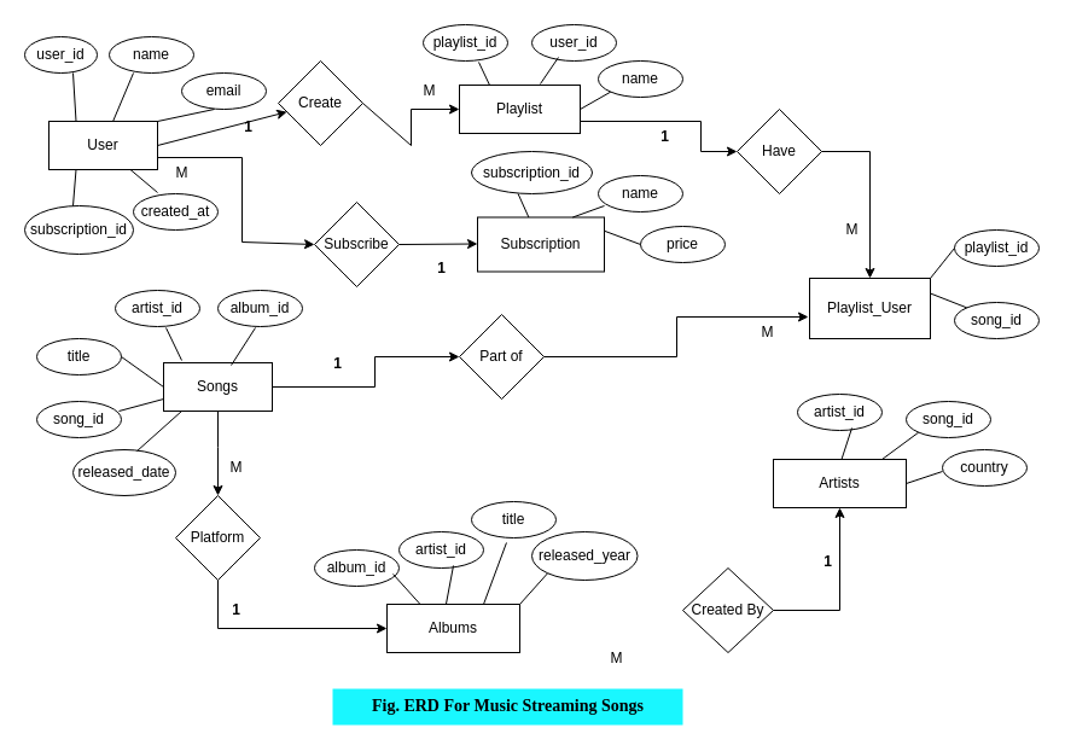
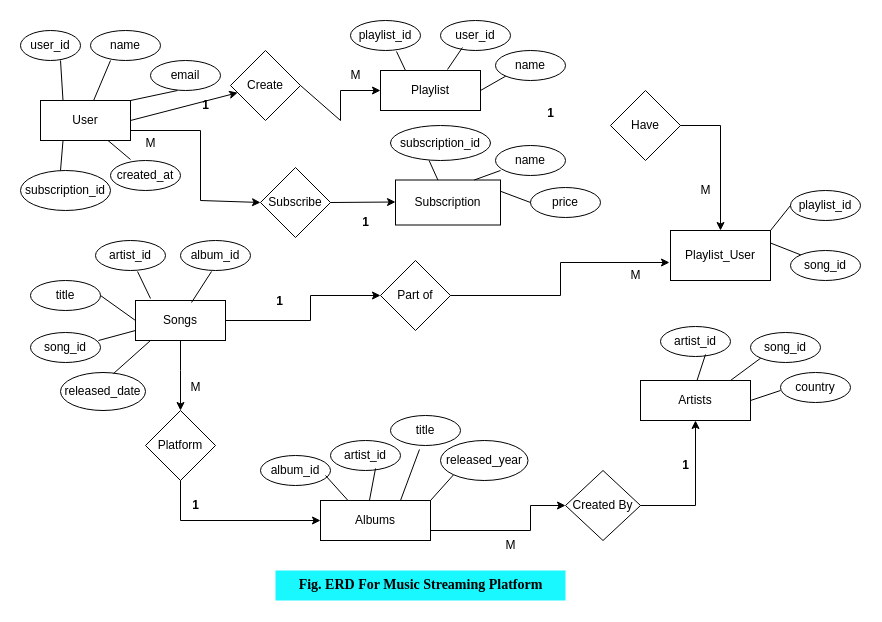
  <mxCell id="0" />
  <mxCell id="1" parent="0" />
  <mxCell id="2" value="Albums" style="rounded=0;whiteSpace=wrap;html=1;" vertex="1" parent="1"><mxGeometry x="320" y="500" width="110" height="40" as="geometry" /></mxCell>
  <mxCell id="3" value="Subscription" style="rounded=0;whiteSpace=wrap;html=1;" vertex="1" parent="1"><mxGeometry x="395" y="179.5" width="105" height="45" as="geometry" /></mxCell>
  <mxCell id="4" value="Playlist" style="rounded=0;whiteSpace=wrap;html=1;" vertex="1" parent="1"><mxGeometry x="380" y="70" width="100" height="40" as="geometry" /></mxCell>
  <mxCell id="5" value="Songs" style="rounded=0;whiteSpace=wrap;html=1;" vertex="1" parent="1"><mxGeometry x="135" y="300" width="90" height="40" as="geometry" /></mxCell>
  <mxCell id="6" value="User" style="rounded=0;whiteSpace=wrap;html=1;" vertex="1" parent="1"><mxGeometry x="40" y="100" width="90" height="40" as="geometry" /></mxCell>
  <mxCell id="7" value="Create" style="rhombus;whiteSpace=wrap;html=1;" vertex="1" parent="1"><mxGeometry x="230" y="50" width="70" height="70" as="geometry" /></mxCell>
  <mxCell id="8" value="Subscribe" style="rhombus;whiteSpace=wrap;html=1;" vertex="1" parent="1"><mxGeometry x="260" y="167" width="70" height="70" as="geometry" /></mxCell>
  <mxCell id="9" value="Platform" style="rhombus;whiteSpace=wrap;html=1;" vertex="1" parent="1"><mxGeometry x="145" y="410" width="70" height="70" as="geometry" /></mxCell>
  <mxCell id="10" value="Part of" style="rhombus;whiteSpace=wrap;html=1;" vertex="1" parent="1"><mxGeometry x="380" y="260" width="70" height="70" as="geometry" /></mxCell>
  <mxCell id="11" value="Created By" style="rhombus;whiteSpace=wrap;html=1;" vertex="1" parent="1"><mxGeometry x="565" y="470" width="75" height="70" as="geometry" /></mxCell>
  <mxCell id="12" value="" style="endArrow=none;html=1;rounded=0;exitX=0.25;exitY=0;exitDx=0;exitDy=0;" edge="1" parent="1" source="6"><mxGeometry width="50" height="50" relative="1" as="geometry"><mxPoint x="80" y="100" as="sourcePoint" /><mxPoint x="60" y="60" as="targetPoint" /></mxGeometry></mxCell>
  <mxCell id="13" value="" style="endArrow=none;html=1;rounded=0;exitX=0.59;exitY=0;exitDx=0;exitDy=0;exitPerimeter=0;" edge="1" parent="1" source="6"><mxGeometry width="50" height="50" relative="1" as="geometry"><mxPoint x="75" y="110" as="sourcePoint" /><mxPoint x="110" y="60" as="targetPoint" /></mxGeometry></mxCell>
  <mxCell id="14" value="" style="endArrow=none;html=1;rounded=0;entryX=0.386;entryY=1;entryDx=0;entryDy=0;entryPerimeter=0;exitX=1;exitY=0;exitDx=0;exitDy=0;" edge="1" parent="1" source="6" target="18"><mxGeometry width="50" height="50" relative="1" as="geometry"><mxPoint x="150" y="110" as="sourcePoint" /><mxPoint x="160" y="70" as="targetPoint" /><Array as="points" /></mxGeometry></mxCell>
  <mxCell id="15" value="Playlist_User" style="rounded=0;whiteSpace=wrap;html=1;" vertex="1" parent="1"><mxGeometry x="670" y="230" width="100" height="50" as="geometry" /></mxCell>
  <mxCell id="16" value="user_id" style="ellipse;whiteSpace=wrap;html=1;" vertex="1" parent="1"><mxGeometry y="30" width="60" height="30" as="geometry" x="20" /></mxCell>
  <mxCell id="17" value="name" style="ellipse;whiteSpace=wrap;html=1;" vertex="1" parent="1"><mxGeometry x="90" y="30" width="70" height="30" as="geometry" /></mxCell>
  <mxCell id="18" value="email" style="ellipse;whiteSpace=wrap;html=1;" vertex="1" parent="1"><mxGeometry x="150" y="60" width="70" height="30" as="geometry" /></mxCell>
  <mxCell id="19" value="subscription_id" style="ellipse;whiteSpace=wrap;html=1;" vertex="1" parent="1"><mxGeometry y="170" width="90" height="40" as="geometry" x="20" /></mxCell>
  <mxCell id="20" value="created_at" style="ellipse;whiteSpace=wrap;html=1;" vertex="1" parent="1"><mxGeometry x="110" y="160" width="70" height="30" as="geometry" /></mxCell>
  <mxCell id="21" value="" style="endArrow=none;html=1;rounded=0;exitX=0.75;exitY=1;exitDx=0;exitDy=0;entryX=0.286;entryY=-0.033;entryDx=0;entryDy=0;entryPerimeter=0;" edge="1" parent="1" source="6" target="20"><mxGeometry width="50" height="50" relative="1" as="geometry"><mxPoint x="129" y="151" as="sourcePoint" /><mxPoint x="130" y="168" as="targetPoint" /></mxGeometry></mxCell>
  <mxCell id="22" value="" style="endArrow=none;html=1;rounded=0;entryX=0.25;entryY=1;entryDx=0;entryDy=0;" edge="1" parent="1" target="6"><mxGeometry width="50" height="50" relative="1" as="geometry"><mxPoint x="60" y="170" as="sourcePoint" /><mxPoint x="100" y="160" as="targetPoint" /></mxGeometry></mxCell>
  <mxCell id="23" value="" style="endArrow=classic;html=1;rounded=0;exitX=1;exitY=0.5;exitDx=0;exitDy=0;" edge="1" parent="1" source="6" target="7"><mxGeometry width="50" height="50" relative="1" as="geometry"><mxPoint x="420" y="250" as="sourcePoint" /><mxPoint x="470" y="200" as="targetPoint" /></mxGeometry></mxCell>
  <mxCell id="24" value="" style="endArrow=classic;html=1;rounded=0;exitX=1;exitY=0.5;exitDx=0;exitDy=0;entryX=0;entryY=0.5;entryDx=0;entryDy=0;" edge="1" parent="1" source="7" target="4"><mxGeometry width="50" height="50" relative="1" as="geometry"><mxPoint x="140" y="130" as="sourcePoint" /><mxPoint x="240" y="130" as="targetPoint" /><Array as="points"><mxPoint x="340" y="120" /><mxPoint x="340" y="90" /></Array></mxGeometry></mxCell>
  <mxCell id="25" value="playlist_id" style="ellipse;whiteSpace=wrap;html=1;" vertex="1" parent="1"><mxGeometry x="350" y="20" width="70" height="30" as="geometry" /></mxCell>
  <mxCell id="26" value="user_id" style="ellipse;whiteSpace=wrap;html=1;" vertex="1" parent="1"><mxGeometry x="440" y="20" width="70" height="30" as="geometry" /></mxCell>
  <mxCell id="27" value="name" style="ellipse;whiteSpace=wrap;html=1;" vertex="1" parent="1"><mxGeometry x="495" y="50" width="70" height="30" as="geometry" /></mxCell>
  <mxCell id="28" value="" style="endArrow=none;html=1;rounded=0;entryX=0.657;entryY=1.033;entryDx=0;entryDy=0;entryPerimeter=0;exitX=0.25;exitY=0;exitDx=0;exitDy=0;" edge="1" parent="1" source="4" target="25"><mxGeometry width="50" height="50" relative="1" as="geometry"><mxPoint x="420" y="250" as="sourcePoint" /><mxPoint x="470" y="200" as="targetPoint" /></mxGeometry></mxCell>
  <mxCell id="29" value="" style="endArrow=none;html=1;rounded=0;entryX=0.314;entryY=0.867;entryDx=0;entryDy=0;exitX=0.67;exitY=-0.05;exitDx=0;exitDy=0;exitPerimeter=0;entryPerimeter=0;" edge="1" parent="1"><mxGeometry width="50" height="50" relative="1" as="geometry"><mxPoint x="447" y="69" as="sourcePoint" /><mxPoint x="461.98" y="47.01" as="targetPoint" /></mxGeometry></mxCell>
  <mxCell id="30" value="" style="endArrow=none;html=1;rounded=0;exitX=0;exitY=1;exitDx=0;exitDy=0;entryX=1;entryY=0.5;entryDx=0;entryDy=0;" edge="1" parent="1" source="27" target="4"><mxGeometry width="50" height="50" relative="1" as="geometry"><mxPoint x="425" y="90" as="sourcePoint" /><mxPoint x="470" y="65" as="targetPoint" /></mxGeometry></mxCell>
  <mxCell id="31" value="" style="endArrow=classic;html=1;rounded=0;" edge="1" parent="1"><mxGeometry width="50" height="50" relative="1" as="geometry"><mxPoint x="330" y="202" as="sourcePoint" /><mxPoint x="395" y="201.5" as="targetPoint" /></mxGeometry></mxCell>
  <mxCell id="32" value="" style="endArrow=classic;html=1;rounded=0;exitX=1;exitY=0.75;exitDx=0;exitDy=0;entryX=0;entryY=0.5;entryDx=0;entryDy=0;" edge="1" parent="1" source="6" target="8"><mxGeometry width="50" height="50" relative="1" as="geometry"><mxPoint x="140" y="130" as="sourcePoint" /><mxPoint x="240" y="130" as="targetPoint" /><Array as="points"><mxPoint x="200" y="130" /><mxPoint x="200" y="200" /></Array></mxGeometry></mxCell>
  <mxCell id="33" value="M" style="text;html=1;align=center;verticalAlign=middle;resizable=0;points=[];autosize=1;strokeColor=none;fillColor=none;" vertex="1" parent="1"><mxGeometry x="135" y="128" width="30" height="30" as="geometry" /></mxCell>
  <mxCell id="34" value="&lt;b&gt;&amp;nbsp; &amp;nbsp; &amp;nbsp; 1&lt;/b&gt;" style="text;html=1;align=center;verticalAlign=middle;resizable=0;points=[];autosize=1;strokeColor=none;fillColor=none;" vertex="1" parent="1"><mxGeometry x="330" y="207" width="50" height="30" as="geometry" /></mxCell>
  <mxCell id="35" value="&lt;b&gt;&amp;nbsp; &amp;nbsp; &amp;nbsp; 1&lt;/b&gt;" style="text;html=1;align=center;verticalAlign=middle;resizable=0;points=[];autosize=1;strokeColor=none;fillColor=none;" vertex="1" parent="1"><mxGeometry x="170" y="90" width="50" height="30" as="geometry" /></mxCell>
  <mxCell id="36" value="M" style="text;html=1;align=center;verticalAlign=middle;resizable=0;points=[];autosize=1;strokeColor=none;fillColor=none;" vertex="1" parent="1"><mxGeometry x="340" y="60" width="30" height="30" as="geometry" /></mxCell>
  <mxCell id="37" value="Have" style="rhombus;whiteSpace=wrap;html=1;" vertex="1" parent="1"><mxGeometry x="610" y="90" width="70" height="70" as="geometry" /></mxCell>
  <mxCell id="38" value="&lt;b&gt;1&lt;/b&gt;" style="text;html=1;align=center;verticalAlign=middle;resizable=0;points=[];autosize=1;strokeColor=none;fillColor=none;" vertex="1" parent="1"><mxGeometry x="535" y="98" width="30" height="30" as="geometry" /></mxCell>
- <mxCell id="39" value="" style="endArrow=classic;html=1;rounded=0;exitX=1;exitY=0.75;exitDx=0;exitDy=0;entryX=0;entryY=0.5;entryDx=0;entryDy=0;" edge="1" parent="1" source="4" target="37"><mxGeometry width="50" height="50" relative="1" as="geometry"><mxPoint x="140" y="130" as="sourcePoint" /><mxPoint x="240" y="130" as="targetPoint" /><Array as="points"><mxPoint x="580" y="100" /><mxPoint x="580" y="125" /></Array></mxGeometry></mxCell>
  <mxCell id="40" value="" style="endArrow=classic;html=1;rounded=0;exitX=1;exitY=0.5;exitDx=0;exitDy=0;entryX=0.5;entryY=0;entryDx=0;entryDy=0;" edge="1" parent="1" source="37" target="15"><mxGeometry width="50" height="50" relative="1" as="geometry"><mxPoint x="690" y="120" as="sourcePoint" /><mxPoint x="820" y="145" as="targetPoint" /><Array as="points"><mxPoint x="720" y="125" /></Array></mxGeometry></mxCell>
  <mxCell id="41" value="M" style="text;html=1;align=center;verticalAlign=middle;resizable=0;points=[];autosize=1;strokeColor=none;fillColor=none;" vertex="1" parent="1"><mxGeometry x="690" y="175" width="30" height="30" as="geometry" /></mxCell>
  <mxCell id="42" value="" style="endArrow=classic;html=1;rounded=0;exitX=1;exitY=0.5;exitDx=0;exitDy=0;entryX=0;entryY=0.5;entryDx=0;entryDy=0;" edge="1" parent="1" source="5" target="10"><mxGeometry width="50" height="50" relative="1" as="geometry"><mxPoint x="390" y="205" as="sourcePoint" /><mxPoint x="455" y="204.5" as="targetPoint" /><Array as="points"><mxPoint x="310" y="320" /><mxPoint x="310" y="295" /></Array></mxGeometry></mxCell>
  <mxCell id="43" value="" style="endArrow=classic;html=1;rounded=0;exitX=1;exitY=0.5;exitDx=0;exitDy=0;entryX=-0.01;entryY=0.64;entryDx=0;entryDy=0;entryPerimeter=0;" edge="1" parent="1" source="10" target="15"><mxGeometry width="50" height="50" relative="1" as="geometry"><mxPoint x="400" y="215" as="sourcePoint" /><mxPoint x="465" y="214.5" as="targetPoint" /><Array as="points"><mxPoint x="560" y="295" /><mxPoint x="560" y="262" /></Array></mxGeometry></mxCell>
  <mxCell id="44" value="&lt;b&gt;&amp;nbsp; &amp;nbsp; &amp;nbsp; 1&lt;/b&gt;" style="text;html=1;align=center;verticalAlign=middle;resizable=0;points=[];autosize=1;strokeColor=none;fillColor=none;" vertex="1" parent="1"><mxGeometry x="244" y="286" width="50" height="30" as="geometry" /></mxCell>
  <mxCell id="45" value="M" style="text;html=1;align=center;verticalAlign=middle;resizable=0;points=[];autosize=1;strokeColor=none;fillColor=none;" vertex="1" parent="1"><mxGeometry x="620" y="260" width="30" height="30" as="geometry" /></mxCell>
  <mxCell id="46" value="subscription_id" style="ellipse;whiteSpace=wrap;html=1;" vertex="1" parent="1"><mxGeometry x="390" y="125" width="100" height="35" as="geometry" /></mxCell>
  <mxCell id="47" value="name" style="ellipse;whiteSpace=wrap;html=1;" vertex="1" parent="1"><mxGeometry x="495" y="145" width="70" height="30" as="geometry" /></mxCell>
  <mxCell id="48" value="price" style="ellipse;whiteSpace=wrap;html=1;" vertex="1" parent="1"><mxGeometry x="530" y="187" width="70" height="30" as="geometry" /></mxCell>
  <mxCell id="49" value="" style="endArrow=none;html=1;rounded=0;entryX=0.386;entryY=1;entryDx=0;entryDy=0;entryPerimeter=0;" edge="1" parent="1" source="3" target="46"><mxGeometry width="50" height="50" relative="1" as="geometry"><mxPoint x="400" y="210" as="sourcePoint" /><mxPoint x="450" y="160" as="targetPoint" /></mxGeometry></mxCell>
  <mxCell id="50" value="" style="endArrow=none;html=1;rounded=0;exitX=0.75;exitY=0;exitDx=0;exitDy=0;" edge="1" parent="1" source="3"><mxGeometry width="50" height="50" relative="1" as="geometry"><mxPoint x="457" y="190" as="sourcePoint" /><mxPoint x="500" y="170" as="targetPoint" /></mxGeometry></mxCell>
  <mxCell id="51" value="" style="endArrow=none;html=1;rounded=0;entryX=0;entryY=0.5;entryDx=0;entryDy=0;exitX=1;exitY=0.25;exitDx=0;exitDy=0;" edge="1" parent="1" source="3" target="48"><mxGeometry width="50" height="50" relative="1" as="geometry"><mxPoint x="467" y="200" as="sourcePoint" /><mxPoint x="467" y="175" as="targetPoint" /></mxGeometry></mxCell>
  <mxCell id="52" value="playlist_id" style="ellipse;whiteSpace=wrap;html=1;" vertex="1" parent="1"><mxGeometry x="790" y="190" width="70" height="30" as="geometry" /></mxCell>
  <mxCell id="53" value="song_id" style="ellipse;whiteSpace=wrap;html=1;" vertex="1" parent="1"><mxGeometry x="790" y="250" width="70" height="30" as="geometry" /></mxCell>
  <mxCell id="54" value="" style="endArrow=none;html=1;rounded=0;entryX=0;entryY=0.5;entryDx=0;entryDy=0;exitX=1;exitY=0;exitDx=0;exitDy=0;" edge="1" parent="1" source="15" target="52"><mxGeometry width="50" height="50" relative="1" as="geometry"><mxPoint x="420" y="310" as="sourcePoint" /><mxPoint x="470" y="260" as="targetPoint" /></mxGeometry></mxCell>
  <mxCell id="55" value="" style="endArrow=none;html=1;rounded=0;entryX=0;entryY=0;entryDx=0;entryDy=0;exitX=1;exitY=0.25;exitDx=0;exitDy=0;" edge="1" parent="1" source="15" target="53"><mxGeometry width="50" height="50" relative="1" as="geometry"><mxPoint x="780" y="240" as="sourcePoint" /><mxPoint x="800" y="215" as="targetPoint" /></mxGeometry></mxCell>
  <mxCell id="56" value="released_year" style="ellipse;whiteSpace=wrap;html=1;" vertex="1" parent="1"><mxGeometry x="440" y="440" width="87.5" height="40" as="geometry" /></mxCell>
  <mxCell id="57" value="" style="endArrow=none;html=1;rounded=0;exitX=1;exitY=0;exitDx=0;exitDy=0;entryX=0;entryY=1;entryDx=0;entryDy=0;" edge="1" parent="1" target="56" source="2"><mxGeometry width="50" height="50" relative="1" as="geometry"><mxPoint x="740" y="370" as="sourcePoint" /><mxPoint x="770" y="380" as="targetPoint" /></mxGeometry></mxCell>
  <mxCell id="58" value="artist_id" style="ellipse;whiteSpace=wrap;html=1;" vertex="1" parent="1"><mxGeometry x="330" y="440" width="70" height="30" as="geometry" /></mxCell>
  <mxCell id="59" value="title" style="ellipse;whiteSpace=wrap;html=1;" vertex="1" parent="1"><mxGeometry x="390" y="415" width="70" height="30" as="geometry" /></mxCell>
  <mxCell id="60" value="" style="endArrow=none;html=1;rounded=0;entryX=0.643;entryY=0.933;entryDx=0;entryDy=0;entryPerimeter=0;exitX=0.445;exitY=0;exitDx=0;exitDy=0;exitPerimeter=0;" edge="1" parent="1" target="58" source="2"><mxGeometry width="50" height="50" relative="1" as="geometry"><mxPoint x="686.5" y="370" as="sourcePoint" /><mxPoint x="684" y="350" as="targetPoint" /></mxGeometry></mxCell>
  <mxCell id="61" value="Artists" style="rounded=0;whiteSpace=wrap;html=1;" vertex="1" parent="1"><mxGeometry x="640" y="380" width="110" height="40" as="geometry" /></mxCell>
  <mxCell id="62" value="country" style="ellipse;whiteSpace=wrap;html=1;" vertex="1" parent="1"><mxGeometry x="780" y="372" width="70" height="30" as="geometry" /></mxCell>
  <mxCell id="63" value="" style="endArrow=none;html=1;rounded=0;exitX=1;exitY=0.5;exitDx=0;exitDy=0;" edge="1" parent="1" source="61"><mxGeometry width="50" height="50" relative="1" as="geometry"><mxPoint x="750" y="380" as="sourcePoint" /><mxPoint x="780" y="390" as="targetPoint" /></mxGeometry></mxCell>
  <mxCell id="64" value="artist_id" style="ellipse;whiteSpace=wrap;html=1;" vertex="1" parent="1"><mxGeometry x="660" y="326" width="70" height="30" as="geometry" /></mxCell>
  <mxCell id="65" value="song_id" style="ellipse;whiteSpace=wrap;html=1;" vertex="1" parent="1"><mxGeometry x="750" y="332" width="70" height="30" as="geometry" /></mxCell>
  <mxCell id="66" value="" style="endArrow=none;html=1;rounded=0;entryX=0.643;entryY=0.933;entryDx=0;entryDy=0;entryPerimeter=0;" edge="1" parent="1" target="64"><mxGeometry width="50" height="50" relative="1" as="geometry"><mxPoint x="696.5" y="380" as="sourcePoint" /><mxPoint x="694" y="360" as="targetPoint" /></mxGeometry></mxCell>
  <mxCell id="67" value="" style="endArrow=none;html=1;rounded=0;entryX=0;entryY=1;entryDx=0;entryDy=0;exitX=0.818;exitY=0;exitDx=0;exitDy=0;exitPerimeter=0;" edge="1" parent="1" source="61" target="65"><mxGeometry width="50" height="50" relative="1" as="geometry"><mxPoint x="709" y="380" as="sourcePoint" /><mxPoint x="830" y="245" as="targetPoint" /></mxGeometry></mxCell>
  <mxCell id="68" value="album_id" style="ellipse;whiteSpace=wrap;html=1;" vertex="1" parent="1"><mxGeometry x="260" y="455" width="70" height="30" as="geometry" /></mxCell>
  <mxCell id="69" value="" style="endArrow=none;html=1;rounded=0;entryX=0.929;entryY=0.667;entryDx=0;entryDy=0;entryPerimeter=0;exitX=0.25;exitY=0;exitDx=0;exitDy=0;" edge="1" parent="1" source="2" target="68"><mxGeometry width="50" height="50" relative="1" as="geometry"><mxPoint x="332" y="510" as="sourcePoint" /><mxPoint x="335" y="478" as="targetPoint" /></mxGeometry></mxCell>
  <mxCell id="70" value="" style="endArrow=classic;html=1;rounded=0;entryX=0.5;entryY=0;entryDx=0;entryDy=0;exitX=0.5;exitY=1;exitDx=0;exitDy=0;" edge="1" parent="1" source="5" target="9"><mxGeometry width="50" height="50" relative="1" as="geometry"><mxPoint x="140" y="342" as="sourcePoint" /><mxPoint x="160" y="460" as="targetPoint" /><Array as="points"><mxPoint x="180" y="370" /></Array></mxGeometry></mxCell>
  <mxCell id="71" value="" style="endArrow=classic;html=1;rounded=0;entryX=0;entryY=0.5;entryDx=0;entryDy=0;exitX=0.5;exitY=1;exitDx=0;exitDy=0;" edge="1" parent="1" source="9" target="2"><mxGeometry width="50" height="50" relative="1" as="geometry"><mxPoint y="460" as="sourcePoint" x="20" /><mxPoint x="60" y="565" as="targetPoint" /><Array as="points"><mxPoint x="180" y="520" /></Array></mxGeometry></mxCell>
  <mxCell id="72" value="M" style="text;html=1;align=center;verticalAlign=middle;resizable=0;points=[];autosize=1;strokeColor=none;fillColor=none;" vertex="1" parent="1"><mxGeometry x="180" y="372" width="30" height="30" as="geometry" /></mxCell>
  <mxCell id="73" value="&lt;b&gt;&amp;nbsp; &amp;nbsp; &amp;nbsp; 1&lt;/b&gt;" style="text;html=1;align=center;verticalAlign=middle;resizable=0;points=[];autosize=1;strokeColor=none;fillColor=none;" vertex="1" parent="1"><mxGeometry x="160" y="490" width="50" height="30" as="geometry" /></mxCell>
+ <mxCell id="74" value="" style="endArrow=classic;html=1;rounded=0;entryX=0;entryY=0.5;entryDx=0;entryDy=0;exitX=1;exitY=0.75;exitDx=0;exitDy=0;" edge="1" parent="1" source="2" target="11"><mxGeometry width="50" height="50" relative="1" as="geometry"><mxPoint x="156" y="350" as="sourcePoint" /><mxPoint x="155" y="420" as="targetPoint" /><Array as="points"><mxPoint x="530" y="530" /><mxPoint x="530" y="505" /></Array></mxGeometry></mxCell>
  <mxCell id="75" value="" style="endArrow=classic;html=1;rounded=0;entryX=0.5;entryY=1;entryDx=0;entryDy=0;exitX=1;exitY=0.5;exitDx=0;exitDy=0;" edge="1" parent="1" source="11" target="61"><mxGeometry width="50" height="50" relative="1" as="geometry"><mxPoint x="166" y="360" as="sourcePoint" /><mxPoint x="165" y="430" as="targetPoint" /><Array as="points"><mxPoint x="695" y="505" /></Array></mxGeometry></mxCell>
  <mxCell id="76" value="M" style="text;html=1;align=center;verticalAlign=middle;resizable=0;points=[];autosize=1;strokeColor=none;fillColor=none;" vertex="1" parent="1"><mxGeometry x="495" y="530" width="30" height="30" as="geometry" /></mxCell>
  <mxCell id="77" value="&lt;b&gt;&amp;nbsp; &amp;nbsp; &amp;nbsp; 1&lt;/b&gt;" style="text;html=1;align=center;verticalAlign=middle;resizable=0;points=[];autosize=1;strokeColor=none;fillColor=none;" vertex="1" parent="1"><mxGeometry x="650" y="450" width="50" height="30" as="geometry" /></mxCell>
  <mxCell id="78" value="song_id" style="ellipse;whiteSpace=wrap;html=1;" vertex="1" parent="1"><mxGeometry x="30" y="332" width="70" height="30" as="geometry" /></mxCell>
  <mxCell id="79" value="title" style="ellipse;whiteSpace=wrap;html=1;" vertex="1" parent="1"><mxGeometry x="30" y="280" width="70" height="30" as="geometry" /></mxCell>
  <mxCell id="80" value="artist_id" style="ellipse;whiteSpace=wrap;html=1;" vertex="1" parent="1"><mxGeometry x="95" y="240" width="70" height="30" as="geometry" /></mxCell>
  <mxCell id="81" value="album_id" style="ellipse;whiteSpace=wrap;html=1;" vertex="1" parent="1"><mxGeometry x="180" y="240" width="70" height="30" as="geometry" /></mxCell>
  <mxCell id="82" value="released_date" style="ellipse;whiteSpace=wrap;html=1;" vertex="1" parent="1"><mxGeometry x="60" y="372" width="85" height="38" as="geometry" /></mxCell>
  <mxCell id="83" value="" style="endArrow=none;html=1;rounded=0;exitX=0.624;exitY=0.132;exitDx=0;exitDy=0;exitPerimeter=0;" edge="1" parent="1"><mxGeometry width="50" height="50" relative="1" as="geometry"><mxPoint x="113.04" y="373.016" as="sourcePoint" /><mxPoint x="150" y="340" as="targetPoint" /></mxGeometry></mxCell>
  <mxCell id="84" value="" style="endArrow=none;html=1;rounded=0;exitX=0.971;exitY=0.267;exitDx=0;exitDy=0;exitPerimeter=0;entryX=0;entryY=0.75;entryDx=0;entryDy=0;" edge="1" parent="1" source="78" target="5"><mxGeometry width="50" height="50" relative="1" as="geometry"><mxPoint x="123.04" y="383.016" as="sourcePoint" /><mxPoint x="160" y="350" as="targetPoint" /></mxGeometry></mxCell>
  <mxCell id="85" value="" style="endArrow=none;html=1;rounded=0;exitX=1;exitY=0.5;exitDx=0;exitDy=0;entryX=0;entryY=0.5;entryDx=0;entryDy=0;" edge="1" parent="1" source="79" target="5"><mxGeometry width="50" height="50" relative="1" as="geometry"><mxPoint x="133.04" y="393.016" as="sourcePoint" /><mxPoint x="170" y="360" as="targetPoint" /></mxGeometry></mxCell>
  <mxCell id="86" value="" style="endArrow=none;html=1;rounded=0;exitX=0.6;exitY=1.1;exitDx=0;exitDy=0;exitPerimeter=0;entryX=0.167;entryY=0;entryDx=0;entryDy=0;entryPerimeter=0;" edge="1" parent="1"><mxGeometry width="50" height="50" relative="1" as="geometry"><mxPoint x="137" y="271" as="sourcePoint" /><mxPoint x="150.03" y="298" as="targetPoint" /></mxGeometry></mxCell>
  <mxCell id="87" value="" style="endArrow=none;html=1;rounded=0;exitX=0.578;exitY=0.05;exitDx=0;exitDy=0;exitPerimeter=0;entryX=0.386;entryY=1.033;entryDx=0;entryDy=0;entryPerimeter=0;" edge="1" parent="1"><mxGeometry width="50" height="50" relative="1" as="geometry"><mxPoint x="191.02" y="302" as="sourcePoint" /><mxPoint x="211.02" y="270.99" as="targetPoint" /></mxGeometry></mxCell>
  <mxCell id="88" value="" style="endArrow=none;html=1;rounded=0;entryX=0.414;entryY=1.133;entryDx=0;entryDy=0;entryPerimeter=0;exitX=0.682;exitY=-0.05;exitDx=0;exitDy=0;exitPerimeter=0;" edge="1" parent="1" target="59"><mxGeometry width="50" height="50" relative="1" as="geometry"><mxPoint x="400" y="500" as="sourcePoint" /><mxPoint x="412.98" y="449" as="targetPoint" /></mxGeometry></mxCell>
- <mxCell id="89" value="&lt;font face=&quot;Comic Sans MS&quot; style=&quot;font-size: 14px;&quot;&gt;&lt;b style=&quot;&quot;&gt;Fig. ERD For Music Streaming Songs&lt;/b&gt;&lt;/font&gt;" style="text;html=1;align=center;verticalAlign=middle;resizable=0;points=[];autosize=1;strokeColor=none;fillColor=#19F7FF;" vertex="1" parent="1"><mxGeometry x="275" y="570" width="290" height="30" as="geometry" /></mxCell>
+ <mxCell id="89" value="&lt;font face=&quot;Comic Sans MS&quot; style=&quot;font-size: 14px;&quot;&gt;&lt;b style=&quot;&quot;&gt;Fig. ERD For Music Streaming Platform&lt;/b&gt;&lt;/font&gt;" style="text;html=1;align=center;verticalAlign=middle;resizable=0;points=[];autosize=1;strokeColor=none;fillColor=#19F7FF;" vertex="1" parent="1"><mxGeometry x="275" y="570" width="290" height="30" as="geometry" /></mxCell>
